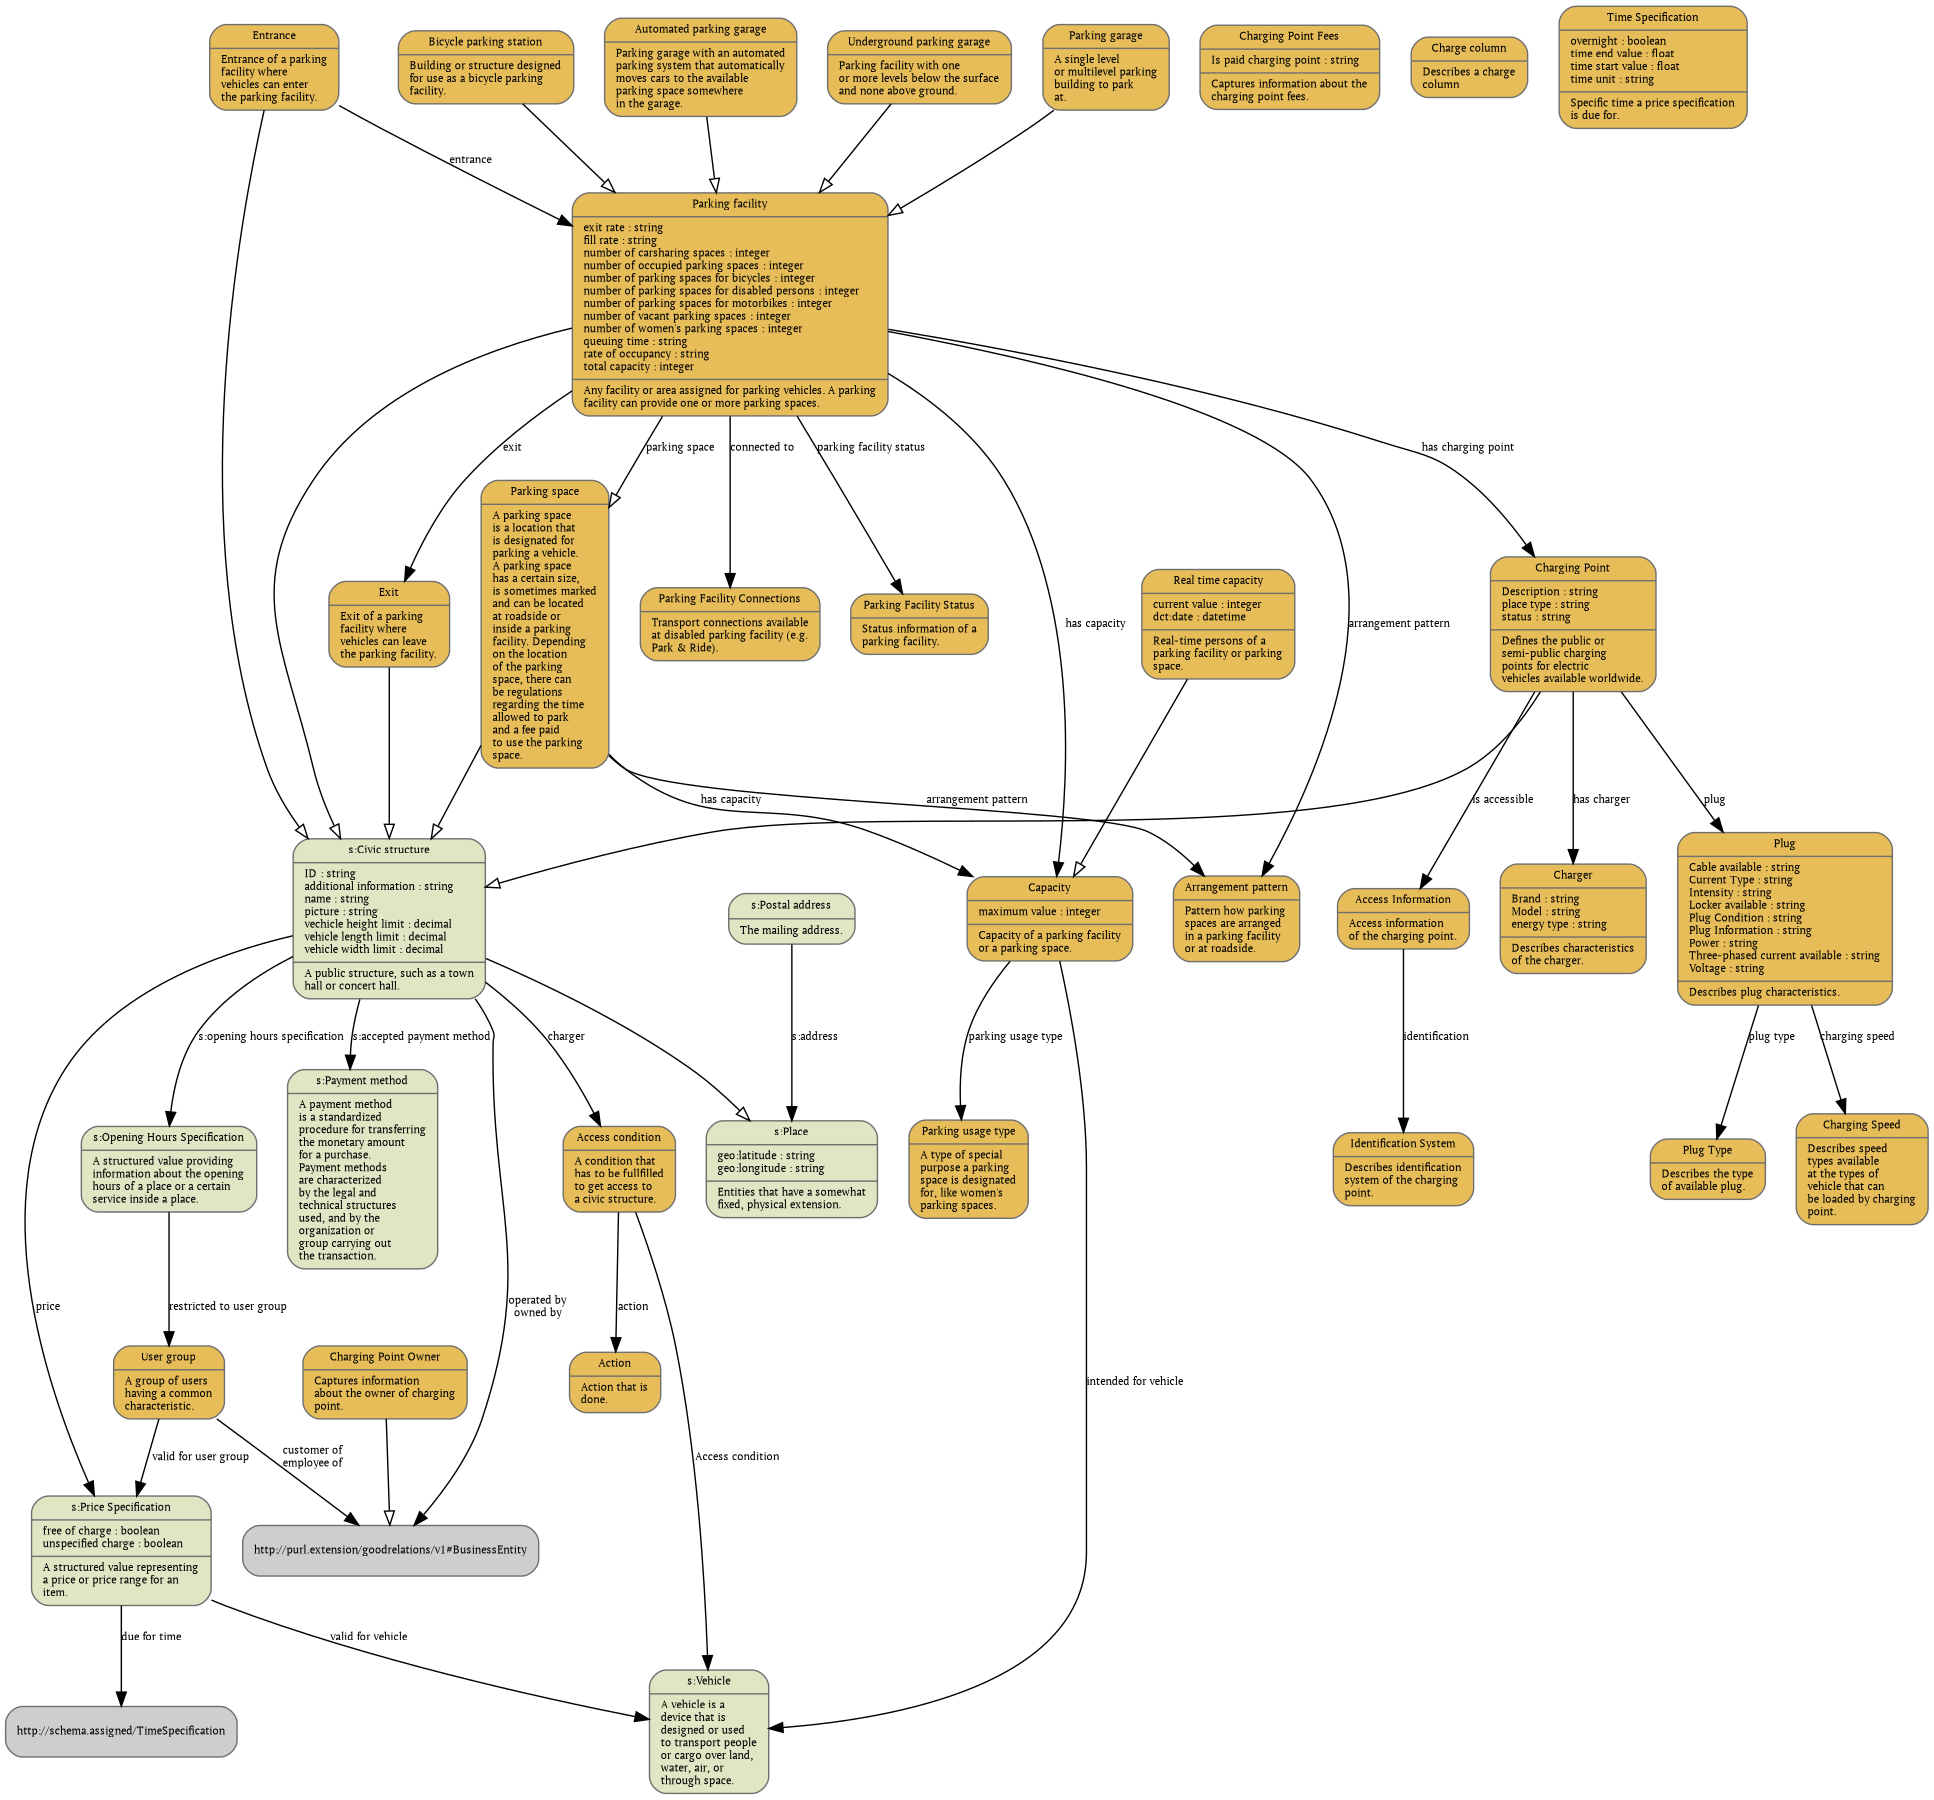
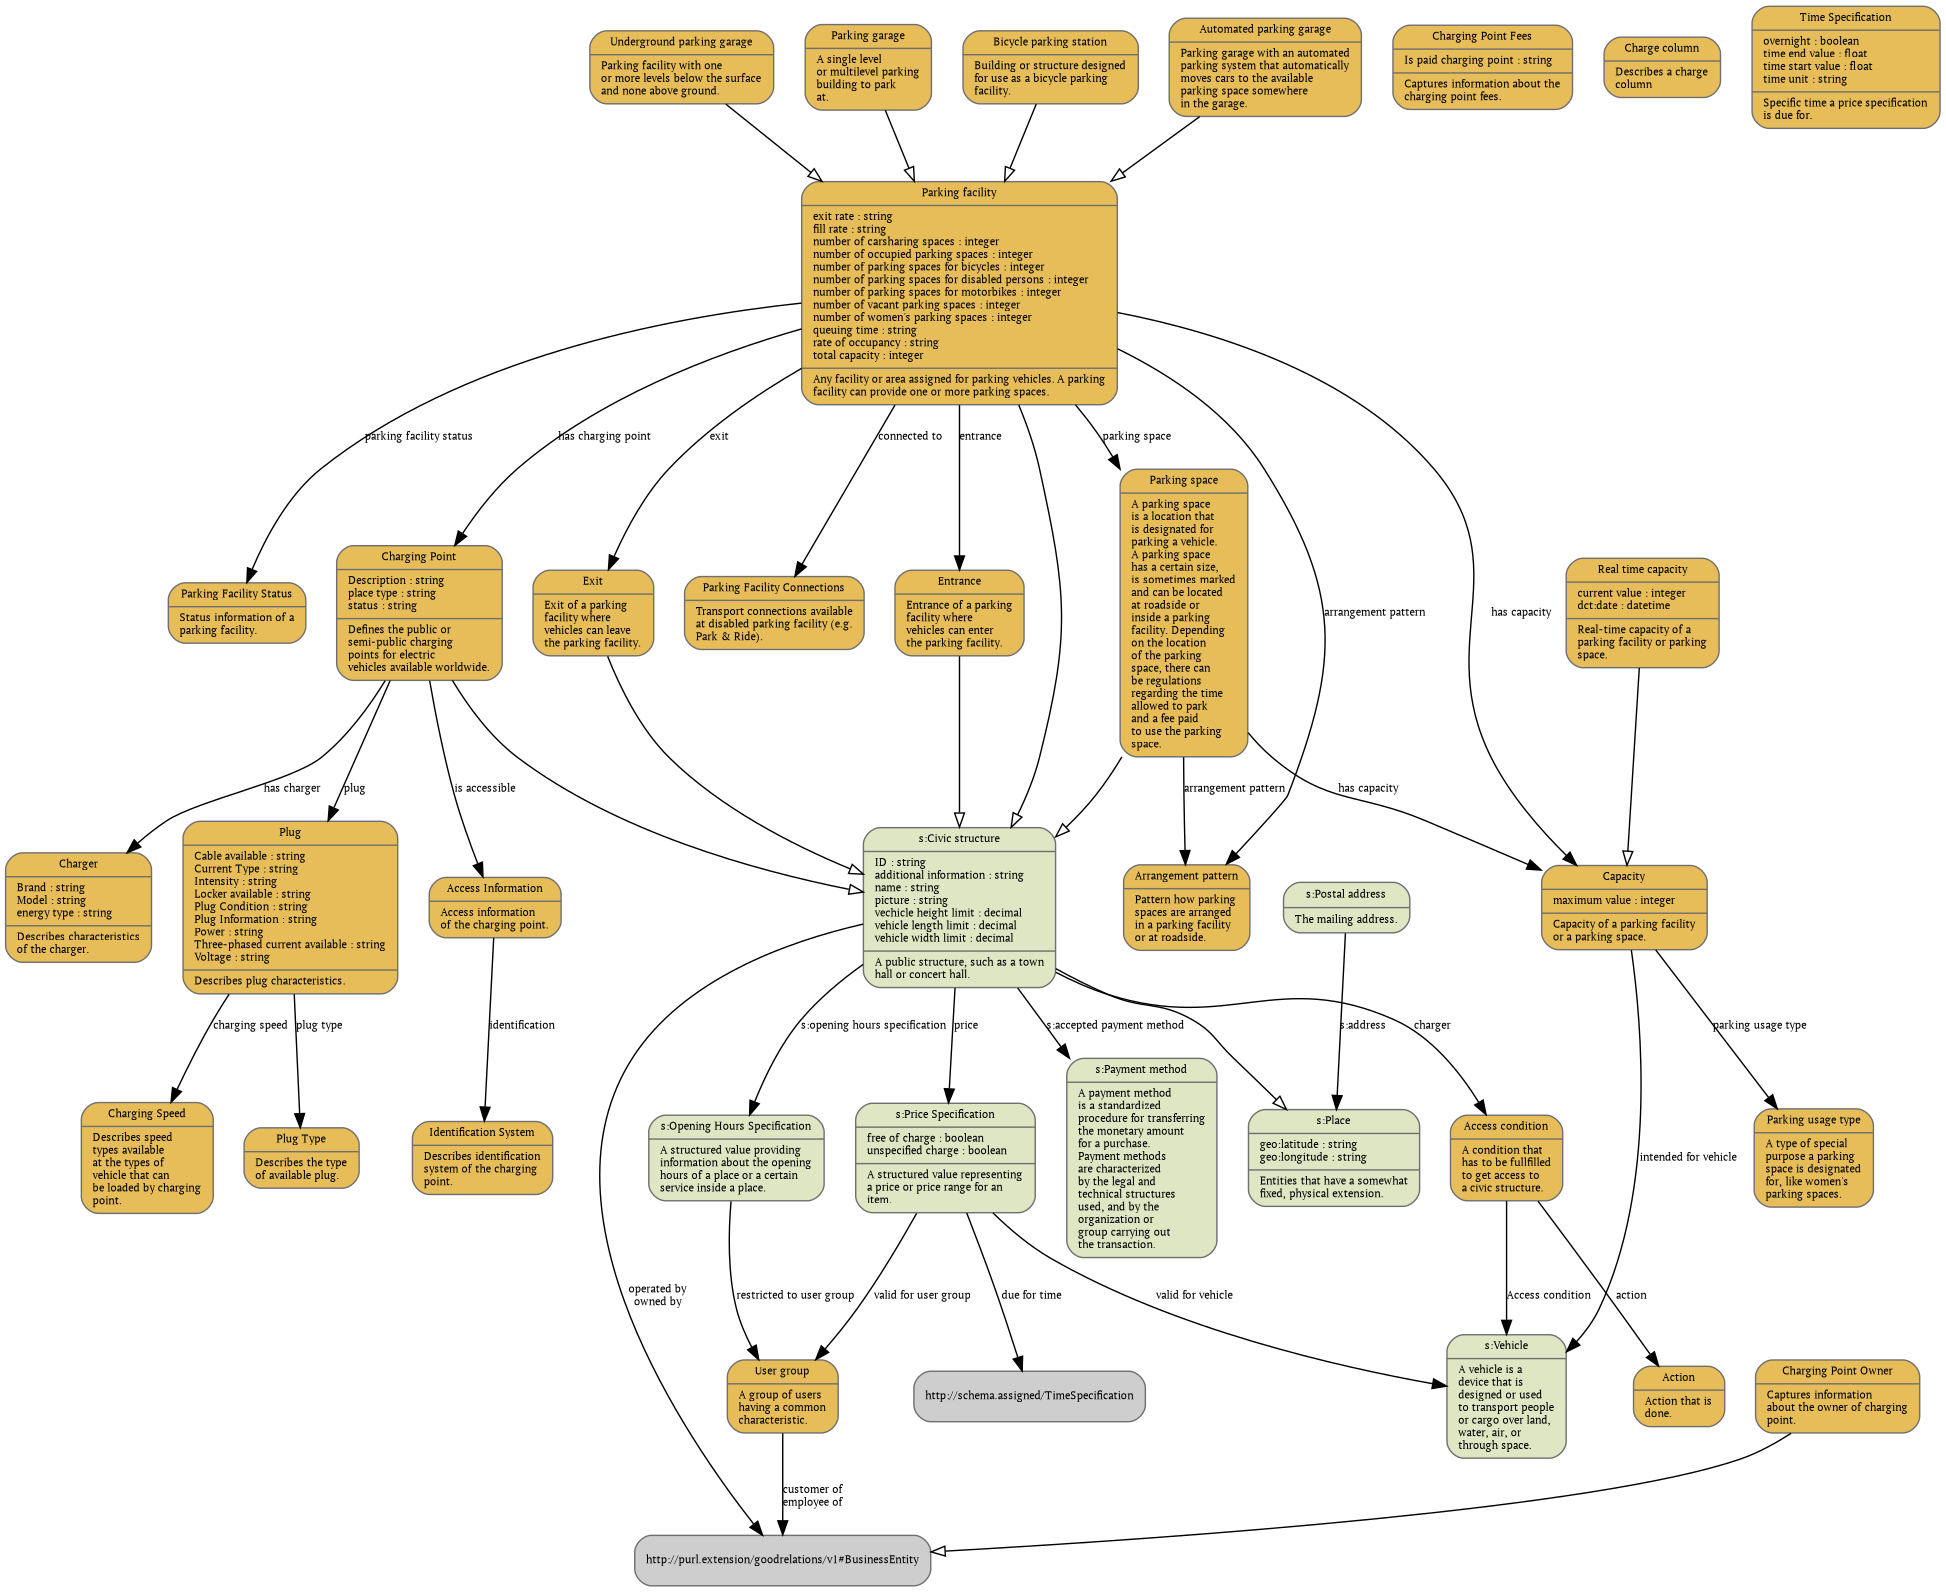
  digraph {
    fontname="PT Serif"
    fontsize=8
    forcelabels=true
    nodesep=0.3
    node [color="#706f6f" fillcolor="#E7BD5A" fontcolor=black fontname="PT Serif" fontsize=8 shape=Mrecord style=filled]
    edge [fontname="PT Serif" fontsize=8]
    n1 [label="{Underground parking garage|Parking facility with one\lor more levels below the surface\land none above ground.\l}"]
    n2 [label="{Parking facility|exit rate : string\lfill rate : string\lnumber of carsharing spaces : integer\lnumber of occupied parking spaces : integer\lnumber of parking spaces for bicycles : integer\lnumber of parking spaces for disabled persons : integer\lnumber of parking spaces for motorbikes : integer\lnumber of vacant parking spaces : integer\lnumber of women's parking spaces : integer\lqueuing time : string\lrate of occupancy : string\ltotal capacity : integer\l| Any facility or area assigned for parking vehicles. A parking\lfacility can provide one or more parking spaces.\l}"]
    n3 [label="{Parking Facility Status|Status information of a\lparking facility.\l}"]
    n4 [label="{Parking space|A parking space\lis a location that\lis designated for\lparking a vehicle.\lA parking space\lhas a certain size,\lis sometimes marked\land can be located\lat roadside or\linside a parking\lfacility. Depending\lon the location\lof the parking\lspace, there can\lbe regulations\lregarding the time\lallowed to park\land a fee paid\lto use the parking\lspace.\l}"]
    n5 [label="{Arrangement pattern|Pattern how parking\lspaces are arranged\lin a parking facility\lor at roadside.\l}"]
    n6 [label="{Parking Facility Connections|Transport connections available\lat disabled parking facility (e.g.\lPark & Ride).\l}"]
    n7 [label="{Entrance|Entrance of a parking\lfacility where\lvehicles can enter\lthe parking facility.\l}"]
    n8 [label="{Charging Point|Description : string\lplace type : string\lstatus : string\l| Defines the public or\lsemi-public charging\lpoints for electric\lvehicles available worldwide.\l}"]
    n9 [label="{Exit|Exit of a parking\lfacility where\lvehicles can leave\lthe parking facility.\l}"]
    n10 [fillcolor="0.2 0.15 0.9" label="{s:Civic structure|ID : string\ladditional information : string\lname : string\lpicture : string\lvechicle height limit : decimal\lvehicle length limit : decimal\lvehicle width limit : decimal\l| A public structure, such as a town\lhall or concert hall.\l}"]
    n11 [label="{Capacity|maximum value : integer\l| Capacity of a parking facility\lor a parking space.\l}"]
    n12 [label="{Charger|Brand : string\lModel : string\lenergy type : string\l| Describes characteristics\lof the charger.\l}"]
    n13 [label="{Action|Action that is\ldone.\l}"]
    n14 [fillcolor="0.2 0.15 0.9" label="{s:Opening Hours Specification|A structured value providing\linformation about the opening\lhours of a place or a certain\lservice inside a place.\l}"]
    n15 [label="{User group|A group of users\lhaving a common\lcharacteristic.\l}"]
    n16 [label="{Plug Type|Describes the type\lof available plug.\l}"]
    n17 [label="{Charging Point Fees|Is paid charging point : string\l| Captures information about the\lcharging point fees.\l}"]
    n18 [label="{Plug|Cable available : string\lCurrent Type : string\lIntensity : string\lLocker available : string\lPlug Condition : string\lPlug Information : string\lPower : string\lThree-phased current available : string\lVoltage : string\l| Describes  plug characteristics.\l}"]
    n19 [label="{Access Information|Access information\lof the charging point.\l}"]
    n20 [fillcolor="#CECECE" label="http://purl.extension/goodrelations/v1#BusinessEntity"]
    n21 [fillcolor="0.2 0.15 0.9" label="{s:Price Specification|free of charge : boolean\lunspecified charge : boolean\l| A structured value representing\la price or price range for an\litem.\l}"]
    n22 [label="{Access condition|A condition that\lhas to be fullfilled\lto get access to\la civic structure.\l}"]
    n23 [fillcolor="0.2 0.15 0.9" label="{s:Place|geo:latitude : string\lgeo:longitude : string\l| Entities that have a somewhat\lfixed, physical extension.\l}"]
    n24 [fillcolor="0.2 0.15 0.9" label="{s:Payment method|A payment method\lis a standardized\lprocedure for transferring\lthe monetary amount\lfor a purchase.\lPayment methods\lare characterized\lby the legal and\ltechnical structures\lused, and by the\lorganization or\lgroup carrying out\lthe transaction.\l}"]
    n25 [label="{Parking usage type|A type of special\lpurpose a parking\lspace is designated\lfor, like women's\lparking spaces.\l}"]
    n26 [fillcolor="0.2 0.15 0.9" label="{s:Vehicle|A vehicle is a\ldevice that is\ldesigned or used\lto transport people\lor cargo over land,\lwater, air, or\lthrough space.\l}"]
    n27 [label="{Charging Speed|Describes speed\ltypes available\lat the types of\lvehicle that can\lbe loaded by charging\lpoint.\l}"]
    n28 [fillcolor="0.2 0.15 0.9" label="{s:Postal address|The mailing address.\l}"]
    n29 [label="{Parking garage|A single level\lor multilevel parking\lbuilding to park\lat.\l}"]
    n30 [label="{Charging Point Owner|Captures information\labout the owner of charging\lpoint.\l}"]
    n31 [label="{Bicycle parking station|Building or structure designed\lfor use as a bicycle parking\lfacility.\l}"]
    n32 [fillcolor="#CECECE" label="http://schema.assigned/TimeSpecification"]
    n33 [label="{Identification System|Describes identification\lsystem of the charging\lpoint.\l}"]
-   n34 [label="{Real time capacity|current value : integer\ldct:date : datetime\l| Real-time persons of a\lparking facility or parking\lspace.\l}"]
+   n34 [label="{Real time capacity|current value : integer\ldct:date : datetime\l| Real-time capacity of a\lparking facility or parking\lspace.\l}"]
    n35 [label="{Charge column|Describes a charge\lcolumn\l}"]
    n36 [label="{Automated parking garage|Parking garage with an automated\lparking system that automatically\lmoves cars to the available\lparking space somewhere\lin the garage.\l}"]
    n37 [label="{Time Specification|overnight : boolean\ltime end value : float\ltime start value : float\ltime unit : string\l| Specific time a price specification\lis due for.\l}"]
    n1 -> n2 [arrowhead=empty]
    n2 -> n3 [label="parking facility status"]
-   n2 -> n4 [label="parking space" arrowhead=empty]
+   n2 -> n4 [label="parking space"]
    n2 -> n5 [label="arrangement pattern"]
    n2 -> n6 [label="connected to"]
-   n7 -> n2 [label=entrance]
+   n2 -> n7 [label=entrance]
    n2 -> n8 [label="has charging point"]
    n2 -> n9 [label=exit]
    n2 -> n10 [arrowhead=empty]
    n2 -> n11 [label="has capacity"]
    n4 -> n5 [label="arrangement pattern"]
    n4 -> n10 [arrowhead=empty]
    n4 -> n11 [label="has capacity"]
    n7 -> n10 [arrowhead=empty]
    n8 -> n10 [arrowhead=empty]
    n8 -> n12 [label="has charger"]
    n8 -> n18 [label=plug]
    n8 -> n19 [label="is accessible"]
    n9 -> n10 [arrowhead=empty]
    n10 -> n14 [label="s:opening hours specification"]
    n10 -> n20 [label="operated by\nowned by"]
    n10 -> n21 [label=price]
    n10 -> n22 [label=charger]
    n10 -> n23 [arrowhead=empty]
    n10 -> n24 [label="s:accepted payment method"]
    n11 -> n25 [label="parking usage type"]
    n11 -> n26 [label="intended for vehicle"]
    n14 -> n15 [label="restricted to user group"]
    n15 -> n20 [label="customer of\nemployee of"]
    n18 -> n16 [label="plug type"]
    n18 -> n27 [label="charging speed"]
    n19 -> n33 [label=identification]
-   n15 -> n21 [label="valid for user group"]
+   n21 -> n15 [label="valid for user group"]
    n21 -> n26 [label="valid for vehicle"]
    n21 -> n32 [label="due for time"]
    n22 -> n13 [label=action]
    n22 -> n26 [label="Access condition"]
    n28 -> n23 [label="s:address"]
    n29 -> n2 [arrowhead=empty]
    n30 -> n20 [arrowhead=empty]
    n31 -> n2 [arrowhead=empty]
    n34 -> n11 [arrowhead=empty]
    n36 -> n2 [arrowhead=empty]
  }
